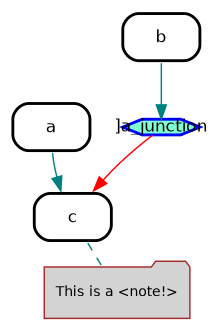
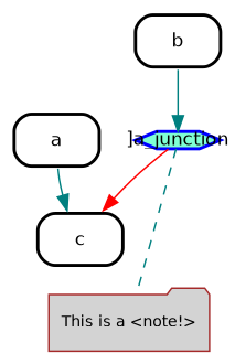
  digraph {
    compound=true
    fontname=Helvetica
    fontsize=12
    nodesep=0.3
    ordering=out
    penwidth=2.0
    ranksep=0.1
    splines=true
    node [color=black fillcolor="#FFFFFF01" fontname=Helvetica fontsize=12 margin=0 penwidth=2.0 shape=plaintext style=filled]
    edge [color=teal fontcolor=black fontname=Helvetica fontsize=10]
    n1 [label=<       <table align="center" cellborder="0" border="2" style="rounded" width="48">         <tr><td width="48" cellpadding="7">a</td></tr>       </table>     >]
    n2 [label=<       <table align="center" cellborder="0" border="2" style="rounded" width="48">         <tr><td width="48" cellpadding="7">c</td></tr>       </table>     >]
    "]a_junction" [color=blue fillcolor=aquamarine fixedsize=true height=0.15 shape=hexagon margin=""]
    n4 [color=brown fillcolor=lightgrey fontcolor=black fontsize=10 label="This is a <note!>\l" penwidth=1.0 shape=folder margin=""]
    n5 [label=<       <table align="center" cellborder="0" border="2" style="rounded" width="48">         <tr><td width="48" cellpadding="7">b</td></tr>       </table>     >]
    n1 -> n2 [label="    \l"]
    "]a_junction" -> n2 [color=red label="    \l"]
-   n2 -> n4 [arrowhead=none arrowtail=none style=dashed fontcolor=""]
+   "]a_junction" -> n4 [arrowhead=none arrowtail=none style=dashed fontcolor=""]
    n5 -> "]a_junction" [label="    \l"]
  }
